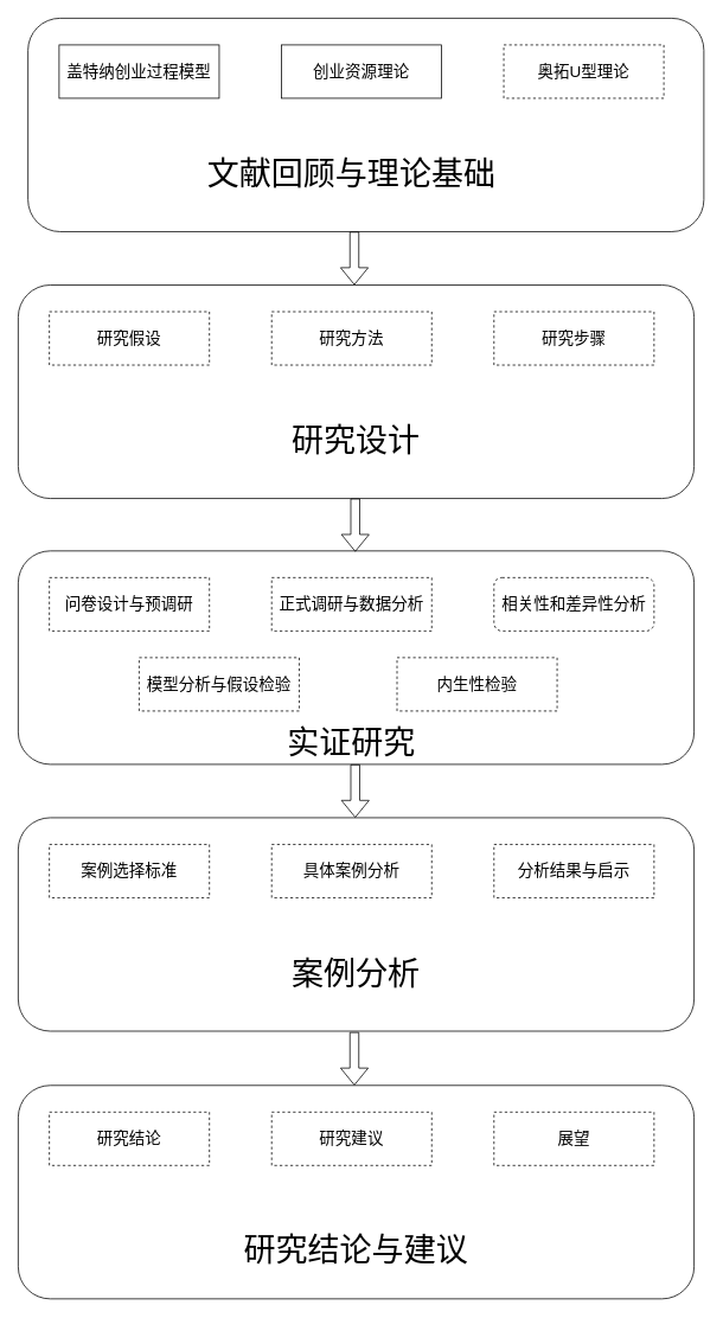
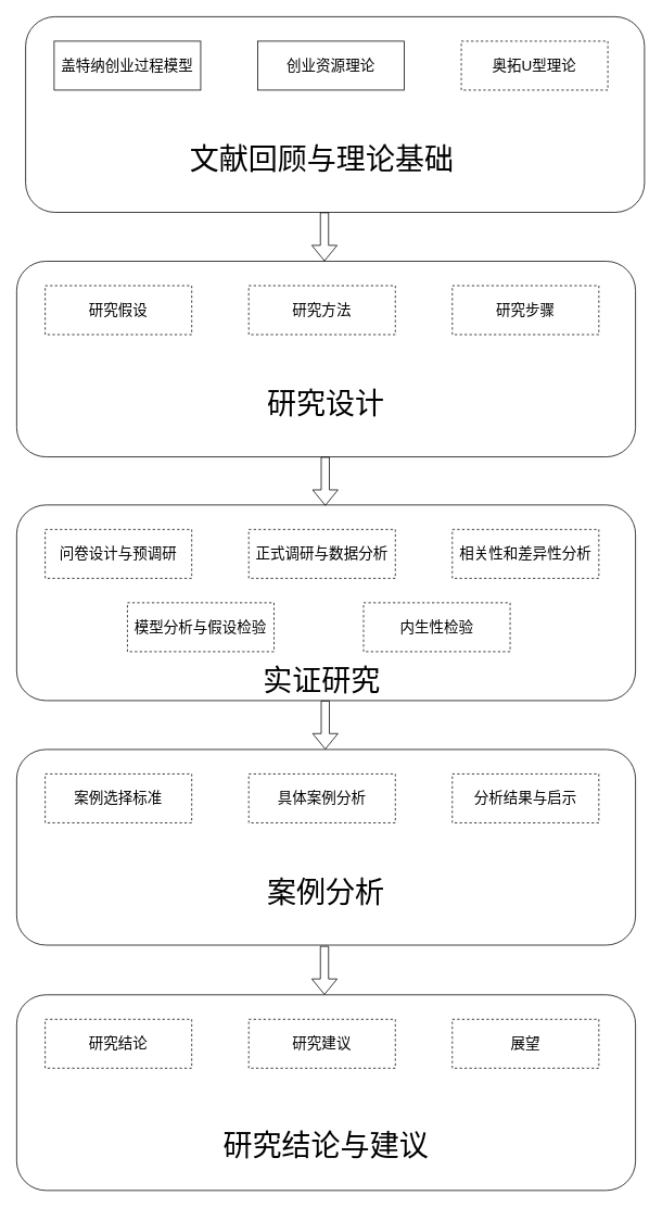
  <mxCell id="0" />
  <mxCell id="1" parent="0" />
  <mxCell id="2" value="" style="rounded=1;whiteSpace=wrap;html=1;" vertex="1" parent="1"><mxGeometry x="31" y="20" width="760" height="240" as="geometry" /></mxCell>
  <mxCell id="3" value="&lt;font style=&quot;font-size: 18px;&quot;&gt;盖特纳创业过程模型&lt;/font&gt;" style="rounded=0;whiteSpace=wrap;html=1;dashed=0;" vertex="1" parent="1"><mxGeometry x="66" y="50" width="180" height="60" as="geometry" /></mxCell>
  <mxCell id="4" value="&lt;span style=&quot;font-size: 18px;&quot;&gt;创业资源理论&lt;/span&gt;" style="rounded=0;whiteSpace=wrap;html=1;dashed=0;" vertex="1" parent="1"><mxGeometry x="316" y="50" width="180" height="60" as="geometry" /></mxCell>
  <mxCell id="5" value="&lt;font style=&quot;font-size: 18px;&quot;&gt;奥拓U型理论&lt;/font&gt;" style="rounded=0;whiteSpace=wrap;html=1;dashed=1;" vertex="1" parent="1"><mxGeometry x="566" y="50" width="180" height="60" as="geometry" /></mxCell>
  <mxCell id="6" value="&lt;font style=&quot;font-size: 36px;&quot;&gt;文献回顾与理论基础&lt;/font&gt;" style="text;html=1;align=center;verticalAlign=middle;whiteSpace=wrap;rounded=0;" vertex="1" parent="1"><mxGeometry x="202" y="160" width="386" height="70" as="geometry" /></mxCell>
  <mxCell id="7" value="" style="rounded=1;whiteSpace=wrap;html=1;" vertex="1" parent="1"><mxGeometry x="20" y="320" width="760" height="240" as="geometry" /></mxCell>
  <mxCell id="8" value="&lt;font style=&quot;font-size: 18px;&quot;&gt;研究假设&lt;/font&gt;" style="rounded=0;whiteSpace=wrap;html=1;dashed=1;" vertex="1" parent="1"><mxGeometry x="55" y="350" width="180" height="60" as="geometry" /></mxCell>
  <mxCell id="9" value="&lt;span style=&quot;font-size: 18px;&quot;&gt;研究方法&lt;/span&gt;" style="rounded=0;whiteSpace=wrap;html=1;dashed=1;" vertex="1" parent="1"><mxGeometry x="305" y="350" width="180" height="60" as="geometry" /></mxCell>
  <mxCell id="10" value="&lt;span style=&quot;font-size: 18px;&quot;&gt;研究步骤&lt;/span&gt;" style="rounded=0;whiteSpace=wrap;html=1;dashed=1;" vertex="1" parent="1"><mxGeometry x="555" y="350" width="180" height="60" as="geometry" /></mxCell>
  <mxCell id="11" value="&lt;span style=&quot;font-size: 36px;&quot;&gt;研究设计&lt;/span&gt;" style="text;html=1;align=center;verticalAlign=middle;whiteSpace=wrap;rounded=0;" vertex="1" parent="1"><mxGeometry x="207" y="460" width="386" height="70" as="geometry" /></mxCell>
  <mxCell id="12" value="" style="rounded=1;whiteSpace=wrap;html=1;" vertex="1" parent="1"><mxGeometry x="20" y="619" width="760" height="240" as="geometry" /></mxCell>
  <mxCell id="13" value="&lt;span style=&quot;font-size: 18px;&quot;&gt;问卷设计与预调研&lt;/span&gt;" style="rounded=0;whiteSpace=wrap;html=1;dashed=1;" vertex="1" parent="1"><mxGeometry x="55" y="649" width="180" height="60" as="geometry" /></mxCell>
  <mxCell id="14" value="&lt;span style=&quot;font-size: 18px;&quot;&gt;正式调研与数据分析&lt;/span&gt;" style="rounded=0;whiteSpace=wrap;html=1;dashed=1;" vertex="1" parent="1"><mxGeometry x="305" y="649" width="180" height="60" as="geometry" /></mxCell>
- <mxCell id="15" value="&lt;span style=&quot;font-size: 18px;&quot;&gt;相关性和差异性分析&lt;/span&gt;" style="whiteSpace=wrap;html=1;dashed=1;rounded=1;" vertex="1" parent="1"><mxGeometry x="555" y="649" width="180" height="60" as="geometry" /></mxCell>
+ <mxCell id="15" value="&lt;span style=&quot;font-size: 18px;&quot;&gt;相关性和差异性分析&lt;/span&gt;" style="rounded=0;whiteSpace=wrap;html=1;dashed=1;" vertex="1" parent="1"><mxGeometry x="555" y="649" width="180" height="60" as="geometry" /></mxCell>
  <mxCell id="16" value="&lt;span style=&quot;font-size: 36px;&quot;&gt;实证研究&lt;/span&gt;" style="text;html=1;align=center;verticalAlign=middle;whiteSpace=wrap;rounded=0;" vertex="1" parent="1"><mxGeometry x="202" y="799" width="386" height="70" as="geometry" /></mxCell>
  <mxCell id="17" value="&lt;span style=&quot;font-size: 18px;&quot;&gt;模型分析与假设检验&lt;/span&gt;" style="rounded=0;whiteSpace=wrap;html=1;dashed=1;" vertex="1" parent="1"><mxGeometry x="156" y="739" width="180" height="60" as="geometry" /></mxCell>
  <mxCell id="18" value="&lt;span style=&quot;font-size: 18px;&quot;&gt;内生性检验&lt;/span&gt;" style="rounded=0;whiteSpace=wrap;html=1;dashed=1;" vertex="1" parent="1"><mxGeometry x="446" y="739" width="180" height="60" as="geometry" /></mxCell>
  <mxCell id="19" value="" style="rounded=1;whiteSpace=wrap;html=1;" vertex="1" parent="1"><mxGeometry x="20" y="919" width="760" height="240" as="geometry" /></mxCell>
  <mxCell id="20" value="&lt;span style=&quot;font-size: 18px;&quot;&gt;案例选择标准&lt;/span&gt;" style="rounded=0;whiteSpace=wrap;html=1;dashed=1;" vertex="1" parent="1"><mxGeometry x="55" y="949" width="180" height="60" as="geometry" /></mxCell>
  <mxCell id="21" value="&lt;span style=&quot;font-size: 18px;&quot;&gt;具体案例分析&lt;/span&gt;" style="rounded=0;whiteSpace=wrap;html=1;dashed=1;" vertex="1" parent="1"><mxGeometry x="305" y="949" width="180" height="60" as="geometry" /></mxCell>
  <mxCell id="22" value="&lt;span style=&quot;font-size: 18px;&quot;&gt;分析结果与启示&lt;/span&gt;" style="rounded=0;whiteSpace=wrap;html=1;dashed=1;" vertex="1" parent="1"><mxGeometry x="555" y="949" width="180" height="60" as="geometry" /></mxCell>
  <mxCell id="23" value="&lt;span style=&quot;font-size: 36px;&quot;&gt;案例分析&lt;/span&gt;" style="text;html=1;align=center;verticalAlign=middle;whiteSpace=wrap;rounded=0;" vertex="1" parent="1"><mxGeometry x="207" y="1059" width="386" height="70" as="geometry" /></mxCell>
  <mxCell id="24" value="" style="rounded=1;whiteSpace=wrap;html=1;" vertex="1" parent="1"><mxGeometry x="20" y="1220" width="760" height="240" as="geometry" /></mxCell>
  <mxCell id="25" value="&lt;span style=&quot;font-size: 18px;&quot;&gt;研究结论&lt;/span&gt;" style="rounded=0;whiteSpace=wrap;html=1;dashed=1;" vertex="1" parent="1"><mxGeometry x="55" y="1250" width="180" height="60" as="geometry" /></mxCell>
  <mxCell id="26" value="&lt;span style=&quot;font-size: 18px;&quot;&gt;研究建议&lt;/span&gt;" style="rounded=0;whiteSpace=wrap;html=1;dashed=1;" vertex="1" parent="1"><mxGeometry x="305" y="1250" width="180" height="60" as="geometry" /></mxCell>
  <mxCell id="27" value="&lt;span style=&quot;font-size: 18px;&quot;&gt;展望&lt;/span&gt;" style="rounded=0;whiteSpace=wrap;html=1;dashed=1;" vertex="1" parent="1"><mxGeometry x="555" y="1250" width="180" height="60" as="geometry" /></mxCell>
  <mxCell id="28" value="&lt;span style=&quot;font-size: 36px;&quot;&gt;研究结论与建议&lt;/span&gt;" style="text;html=1;align=center;verticalAlign=middle;whiteSpace=wrap;rounded=0;" vertex="1" parent="1"><mxGeometry x="207" y="1370" width="386" height="70" as="geometry" /></mxCell>
  <mxCell id="29" value="" style="shape=flexArrow;endArrow=classic;html=1;rounded=0;" edge="1" parent="1"><mxGeometry width="50" height="50" relative="1" as="geometry"><mxPoint x="399" y="859" as="sourcePoint" /><mxPoint x="399" y="919" as="targetPoint" /></mxGeometry></mxCell>
  <mxCell id="30" value="" style="shape=flexArrow;endArrow=classic;html=1;rounded=0;" edge="1" parent="1"><mxGeometry width="50" height="50" relative="1" as="geometry"><mxPoint x="398" y="1160" as="sourcePoint" /><mxPoint x="398" y="1220" as="targetPoint" /></mxGeometry></mxCell>
  <mxCell id="31" value="" style="shape=flexArrow;endArrow=classic;html=1;rounded=0;" edge="1" parent="1"><mxGeometry width="50" height="50" relative="1" as="geometry"><mxPoint x="399" y="560" as="sourcePoint" /><mxPoint x="399" y="620" as="targetPoint" /></mxGeometry></mxCell>
  <mxCell id="32" value="" style="shape=flexArrow;endArrow=classic;html=1;rounded=0;" edge="1" parent="1"><mxGeometry width="50" height="50" relative="1" as="geometry"><mxPoint x="398" y="260" as="sourcePoint" /><mxPoint x="398" y="320" as="targetPoint" /></mxGeometry></mxCell>
